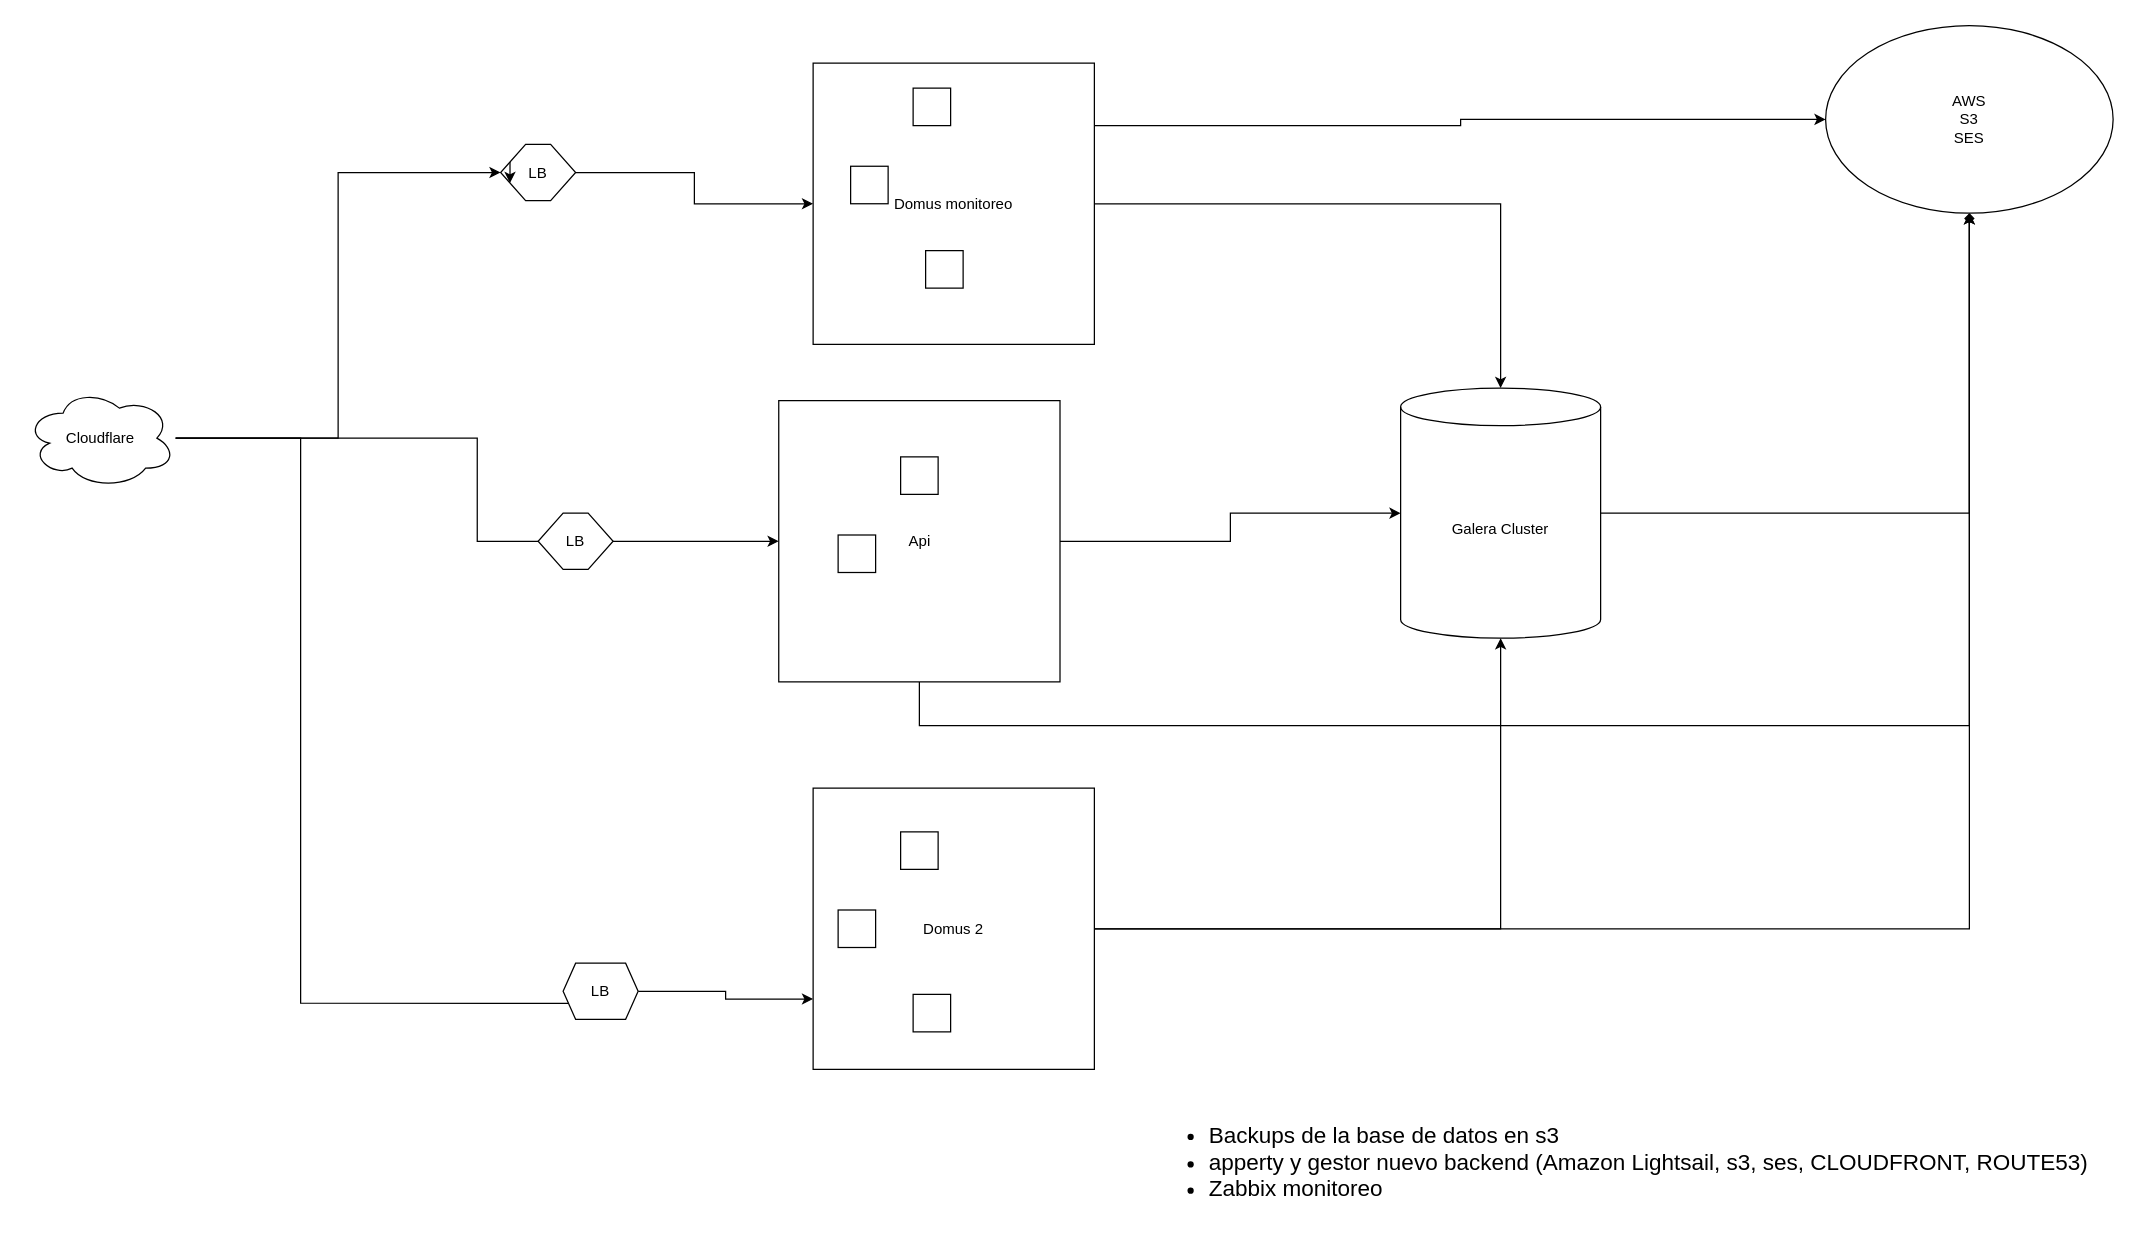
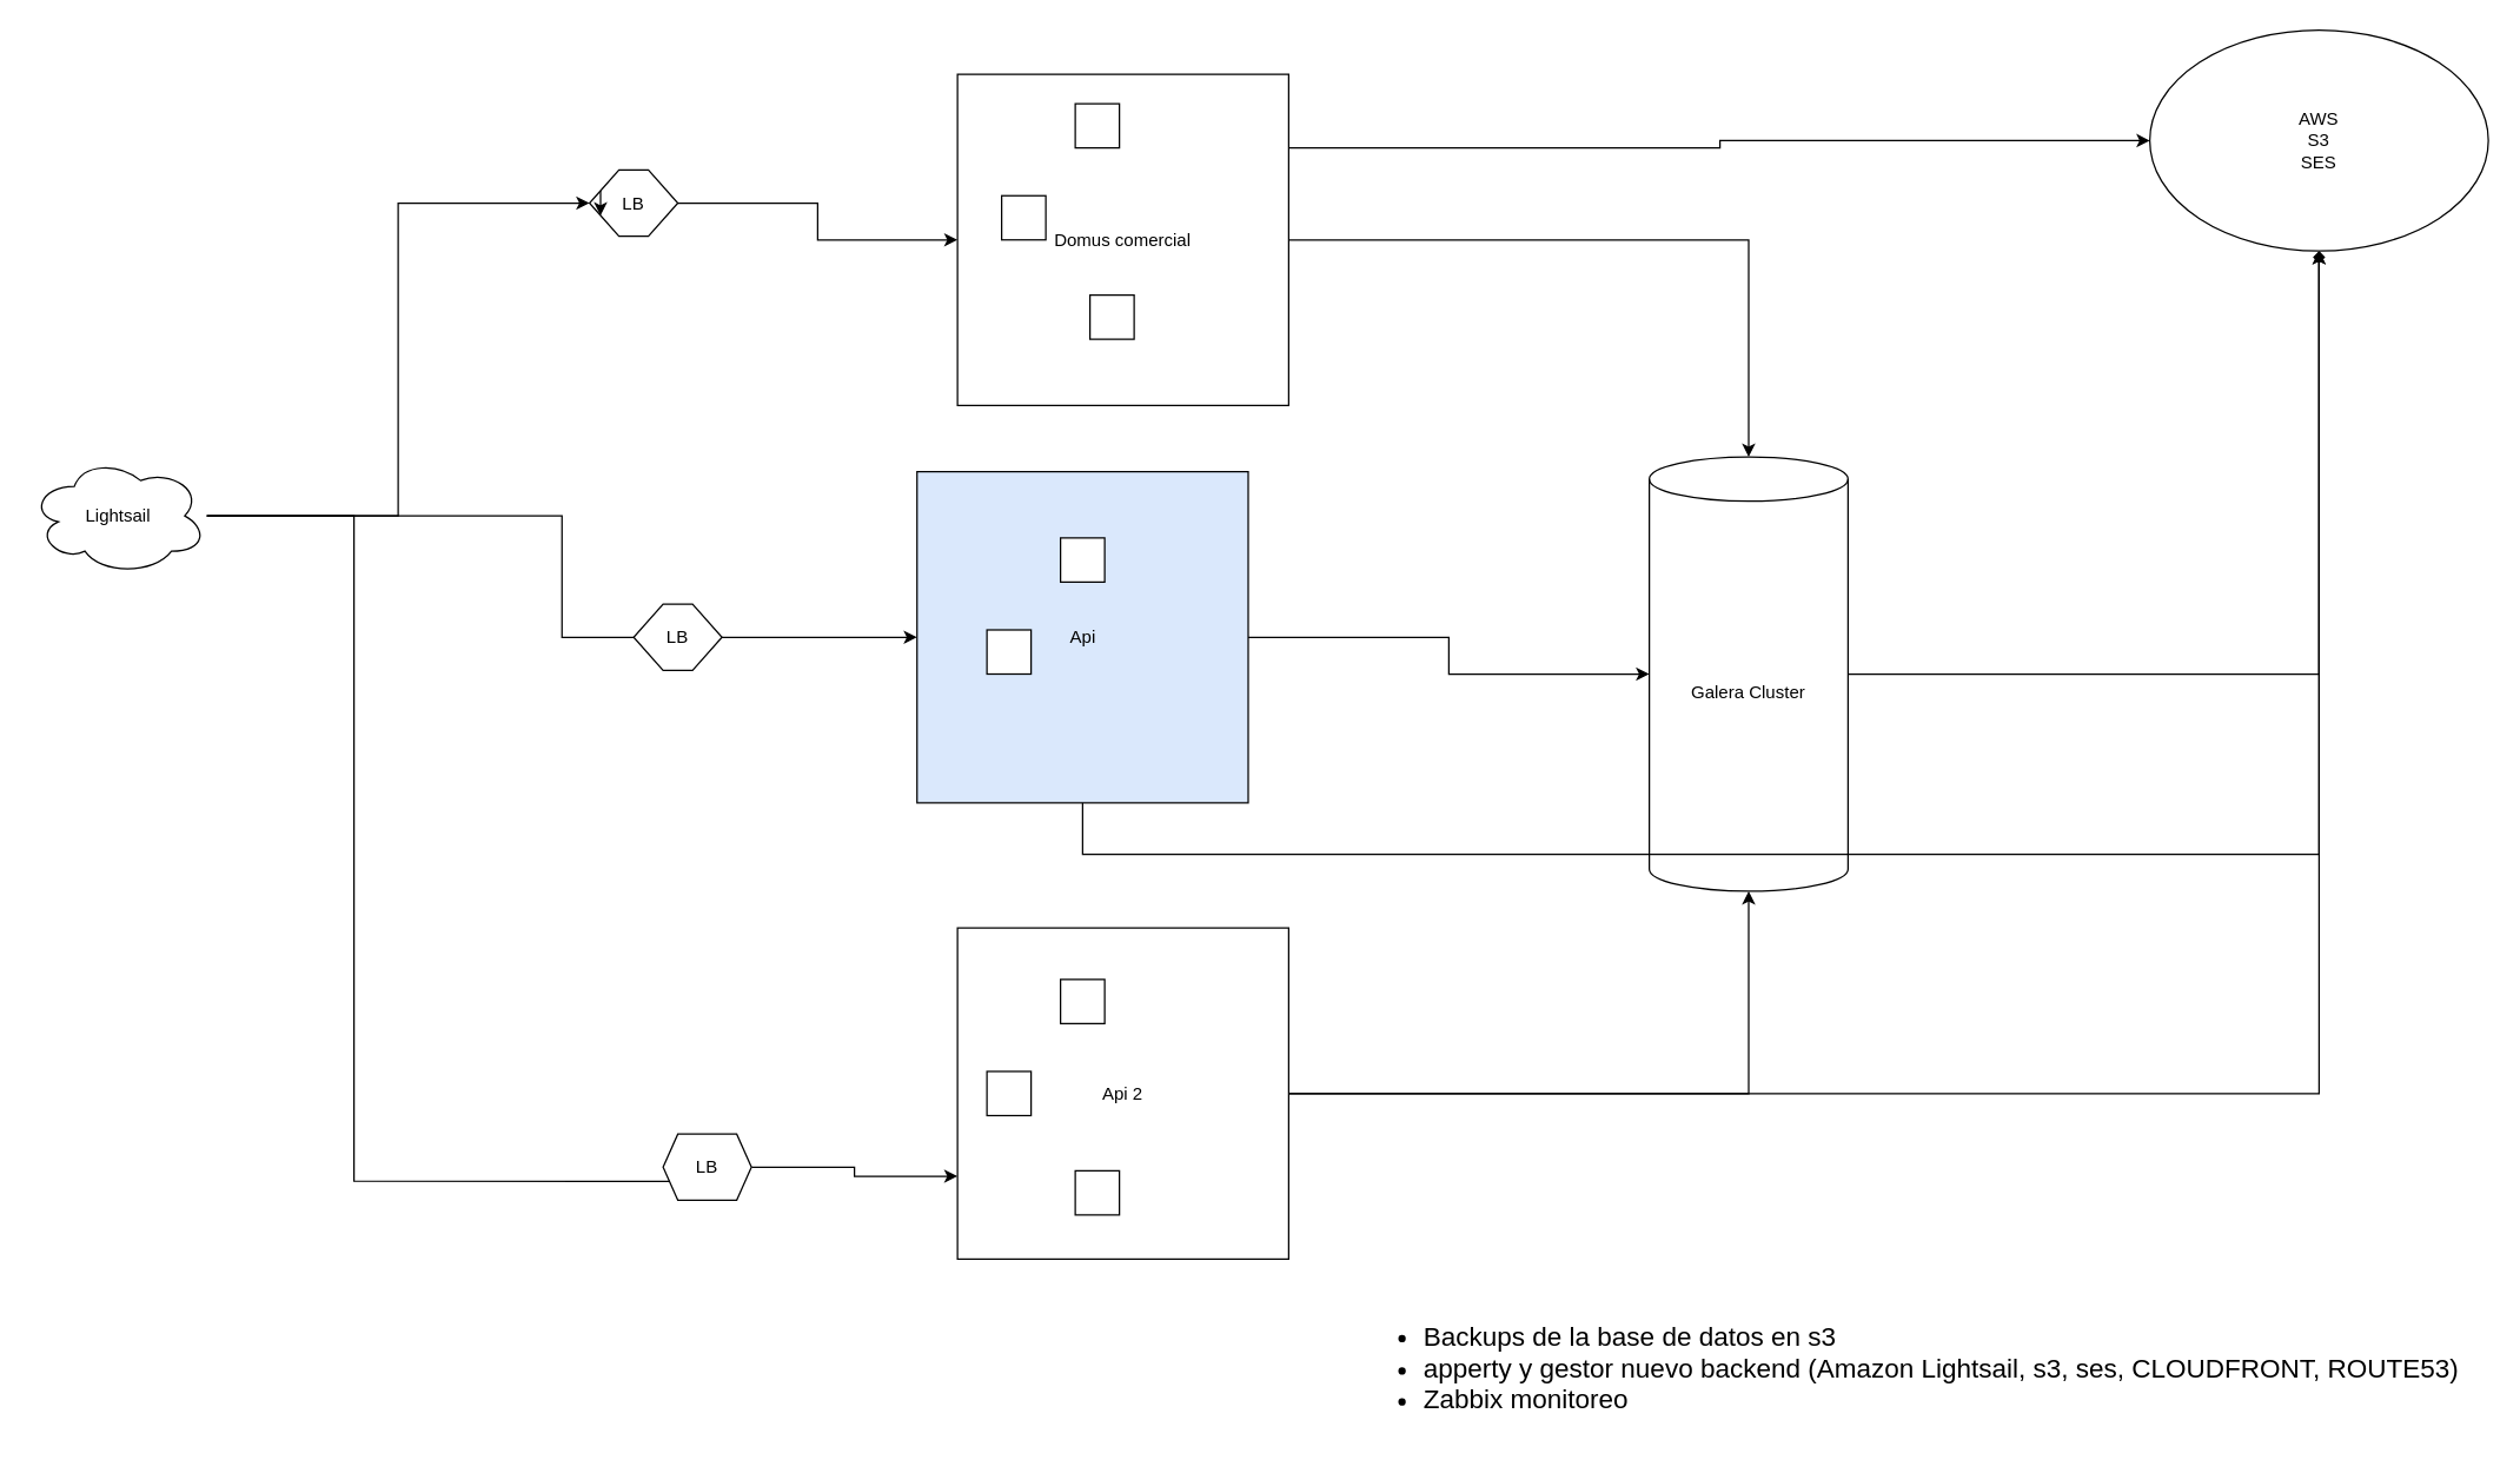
  <mxCell id="0" />
  <mxCell id="1" parent="0" />
  <mxCell id="2" style="edgeStyle=orthogonalEdgeStyle;rounded=0;orthogonalLoop=1;jettySize=auto;html=1;" edge="1" parent="1" source="3" target="28"><mxGeometry relative="1" as="geometry" /></mxCell>
- <mxCell id="3" value="Galera Cluster" style="shape=cylinder3;whiteSpace=wrap;html=1;boundedLbl=1;backgroundOutline=1;size=15;" vertex="1" parent="1"><mxGeometry x="1120" y="310" width="160" height="200" as="geometry" /></mxCell>
+ <mxCell id="3" value="Galera Cluster" style="shape=cylinder3;whiteSpace=wrap;html=1;boundedLbl=1;backgroundOutline=1;size=15;" vertex="1" parent="1"><mxGeometry x="1120" y="310" width="135" height="295" as="geometry" /></mxCell>
  <mxCell id="4" style="edgeStyle=orthogonalEdgeStyle;rounded=0;orthogonalLoop=1;jettySize=auto;html=1;" edge="1" parent="1" source="6" target="3"><mxGeometry relative="1" as="geometry" /></mxCell>
  <mxCell id="5" style="edgeStyle=orthogonalEdgeStyle;rounded=0;orthogonalLoop=1;jettySize=auto;html=1;" edge="1" parent="1" source="6" target="28"><mxGeometry relative="1" as="geometry"><Array as="points"><mxPoint x="1168" y="100" /><mxPoint x="1168" y="95" /></Array></mxGeometry></mxCell>
- <mxCell id="6" value="Domus monitoreo" style="whiteSpace=wrap;html=1;aspect=fixed;" vertex="1" parent="1"><mxGeometry x="650" y="50" width="225" height="225" as="geometry" /></mxCell>
+ <mxCell id="6" value="Domus comercial" style="whiteSpace=wrap;html=1;aspect=fixed;" vertex="1" parent="1"><mxGeometry x="650" y="50" width="225" height="225" as="geometry" /></mxCell>
  <mxCell id="7" value="" style="whiteSpace=wrap;html=1;aspect=fixed;" vertex="1" parent="1"><mxGeometry x="730" y="70" width="30" height="30" as="geometry" /></mxCell>
  <mxCell id="8" value="" style="whiteSpace=wrap;html=1;aspect=fixed;" vertex="1" parent="1"><mxGeometry x="680" y="132.5" width="30" height="30" as="geometry" /></mxCell>
  <mxCell id="9" value="" style="whiteSpace=wrap;html=1;aspect=fixed;" vertex="1" parent="1"><mxGeometry x="740" y="200" width="30" height="30" as="geometry" /></mxCell>
  <mxCell id="10" style="edgeStyle=orthogonalEdgeStyle;rounded=0;orthogonalLoop=1;jettySize=auto;html=1;" edge="1" parent="1" source="11" target="6"><mxGeometry relative="1" as="geometry" /></mxCell>
  <mxCell id="11" value="LB" style="shape=hexagon;perimeter=hexagonPerimeter2;whiteSpace=wrap;html=1;fixedSize=1;" vertex="1" parent="1"><mxGeometry x="400" y="115" width="60" height="45" as="geometry" /></mxCell>
  <mxCell id="12" style="edgeStyle=orthogonalEdgeStyle;rounded=0;orthogonalLoop=1;jettySize=auto;html=1;entryX=0;entryY=0.5;entryDx=0;entryDy=0;" edge="1" parent="1" source="15" target="11"><mxGeometry relative="1" as="geometry" /></mxCell>
  <mxCell id="13" style="edgeStyle=orthogonalEdgeStyle;rounded=0;orthogonalLoop=1;jettySize=auto;html=1;" edge="1" parent="1" source="15" target="19"><mxGeometry relative="1" as="geometry" /></mxCell>
  <mxCell id="14" style="edgeStyle=orthogonalEdgeStyle;rounded=0;orthogonalLoop=1;jettySize=auto;html=1;entryX=0;entryY=0.75;entryDx=0;entryDy=0;startArrow=none;" edge="1" parent="1" source="30" target="24"><mxGeometry relative="1" as="geometry" /></mxCell>
- <mxCell id="15" value="Cloudflare" style="ellipse;shape=cloud;whiteSpace=wrap;html=1;" vertex="1" parent="1"><mxGeometry x="20" y="310" width="120" height="80" as="geometry" /></mxCell>
+ <mxCell id="15" value="Lightsail" style="ellipse;shape=cloud;whiteSpace=wrap;html=1;" vertex="1" parent="1"><mxGeometry x="20" y="310" width="120" height="80" as="geometry" /></mxCell>
  <mxCell id="16" style="edgeStyle=orthogonalEdgeStyle;rounded=0;orthogonalLoop=1;jettySize=auto;html=1;exitX=0;exitY=0.25;exitDx=0;exitDy=0;entryX=0;entryY=0.75;entryDx=0;entryDy=0;" edge="1" parent="1" source="11" target="11"><mxGeometry relative="1" as="geometry" /></mxCell>
  <mxCell id="17" style="edgeStyle=orthogonalEdgeStyle;rounded=0;orthogonalLoop=1;jettySize=auto;html=1;" edge="1" parent="1" source="19" target="3"><mxGeometry relative="1" as="geometry" /></mxCell>
  <mxCell id="18" style="edgeStyle=orthogonalEdgeStyle;rounded=0;orthogonalLoop=1;jettySize=auto;html=1;endArrow=diamond;" edge="1" parent="1" source="19" target="28"><mxGeometry relative="1" as="geometry"><Array as="points"><mxPoint x="735" y="580" /><mxPoint x="1575" y="580" /></Array></mxGeometry></mxCell>
- <mxCell id="19" value="Api" style="whiteSpace=wrap;html=1;aspect=fixed;" vertex="1" parent="1"><mxGeometry x="622.5" y="320" width="225" height="225" as="geometry" /></mxCell>
+ <mxCell id="19" value="Api" style="whiteSpace=wrap;html=1;aspect=fixed;fillColor=#dae8fc;" vertex="1" parent="1"><mxGeometry x="622.5" y="320" width="225" height="225" as="geometry" /></mxCell>
  <mxCell id="20" value="" style="whiteSpace=wrap;html=1;aspect=fixed;" vertex="1" parent="1"><mxGeometry x="720" y="365" width="30" height="30" as="geometry" /></mxCell>
  <mxCell id="21" value="" style="whiteSpace=wrap;html=1;aspect=fixed;" vertex="1" parent="1"><mxGeometry x="670" y="427.5" width="30" height="30" as="geometry" /></mxCell>
  <mxCell id="22" style="edgeStyle=orthogonalEdgeStyle;rounded=0;orthogonalLoop=1;jettySize=auto;html=1;" edge="1" parent="1" source="24" target="3"><mxGeometry relative="1" as="geometry" /></mxCell>
  <mxCell id="23" style="edgeStyle=orthogonalEdgeStyle;rounded=0;orthogonalLoop=1;jettySize=auto;html=1;" edge="1" parent="1" source="24" target="28"><mxGeometry relative="1" as="geometry" /></mxCell>
- <mxCell id="24" value="Domus 2" style="whiteSpace=wrap;html=1;aspect=fixed;" vertex="1" parent="1"><mxGeometry x="650" y="630" width="225" height="225" as="geometry" /></mxCell>
+ <mxCell id="24" value="Api 2" style="whiteSpace=wrap;html=1;aspect=fixed;" vertex="1" parent="1"><mxGeometry x="650" y="630" width="225" height="225" as="geometry" /></mxCell>
  <mxCell id="25" value="" style="whiteSpace=wrap;html=1;aspect=fixed;" vertex="1" parent="1"><mxGeometry x="720" y="665" width="30" height="30" as="geometry" /></mxCell>
  <mxCell id="26" value="" style="whiteSpace=wrap;html=1;aspect=fixed;" vertex="1" parent="1"><mxGeometry x="670" y="727.5" width="30" height="30" as="geometry" /></mxCell>
  <mxCell id="27" value="" style="whiteSpace=wrap;html=1;aspect=fixed;" vertex="1" parent="1"><mxGeometry x="730" y="795" width="30" height="30" as="geometry" /></mxCell>
  <mxCell id="28" value="AWS&lt;br&gt;S3&lt;br&gt;SES&lt;br&gt;" style="ellipse;whiteSpace=wrap;html=1;" vertex="1" parent="1"><mxGeometry x="1460" y="20" width="230" height="150" as="geometry" /></mxCell>
  <mxCell id="29" value="LB" style="shape=hexagon;perimeter=hexagonPerimeter2;whiteSpace=wrap;html=1;fixedSize=1;" vertex="1" parent="1"><mxGeometry x="430" y="410" width="60" height="45" as="geometry" /></mxCell>
  <mxCell id="30" value="LB" style="shape=hexagon;perimeter=hexagonPerimeter2;whiteSpace=wrap;html=1;fixedSize=1;size=10;" vertex="1" parent="1"><mxGeometry x="450" y="770" width="60" height="45" as="geometry" /></mxCell>
  <mxCell id="31" value="" style="edgeStyle=orthogonalEdgeStyle;rounded=0;orthogonalLoop=1;jettySize=auto;html=1;entryX=0;entryY=0.75;entryDx=0;entryDy=0;endArrow=none;" edge="1" parent="1" source="15" target="30"><mxGeometry relative="1" as="geometry"><mxPoint x="140" y="350" as="sourcePoint" /><mxPoint x="650" y="798.75" as="targetPoint" /><Array as="points"><mxPoint x="240" y="350" /><mxPoint x="240" y="802" /></Array></mxGeometry></mxCell>
  <mxCell id="32" value="&lt;ul style=&quot;font-size: 18px&quot;&gt;&lt;li&gt;Backups de la base de datos en s3&lt;/li&gt;&lt;li&gt;apperty y gestor nuevo backend (Amazon Lightsail, s3, ses, CLOUDFRONT, ROUTE53)&lt;/li&gt;&lt;li&gt;Zabbix monitoreo&lt;/li&gt;&lt;/ul&gt;" style="text;html=1;align=left;verticalAlign=middle;resizable=0;points=[];autosize=1;strokeColor=none;fillColor=none;" vertex="1" parent="1"><mxGeometry x="925" y="890" width="760" height="80" as="geometry" /></mxCell>
